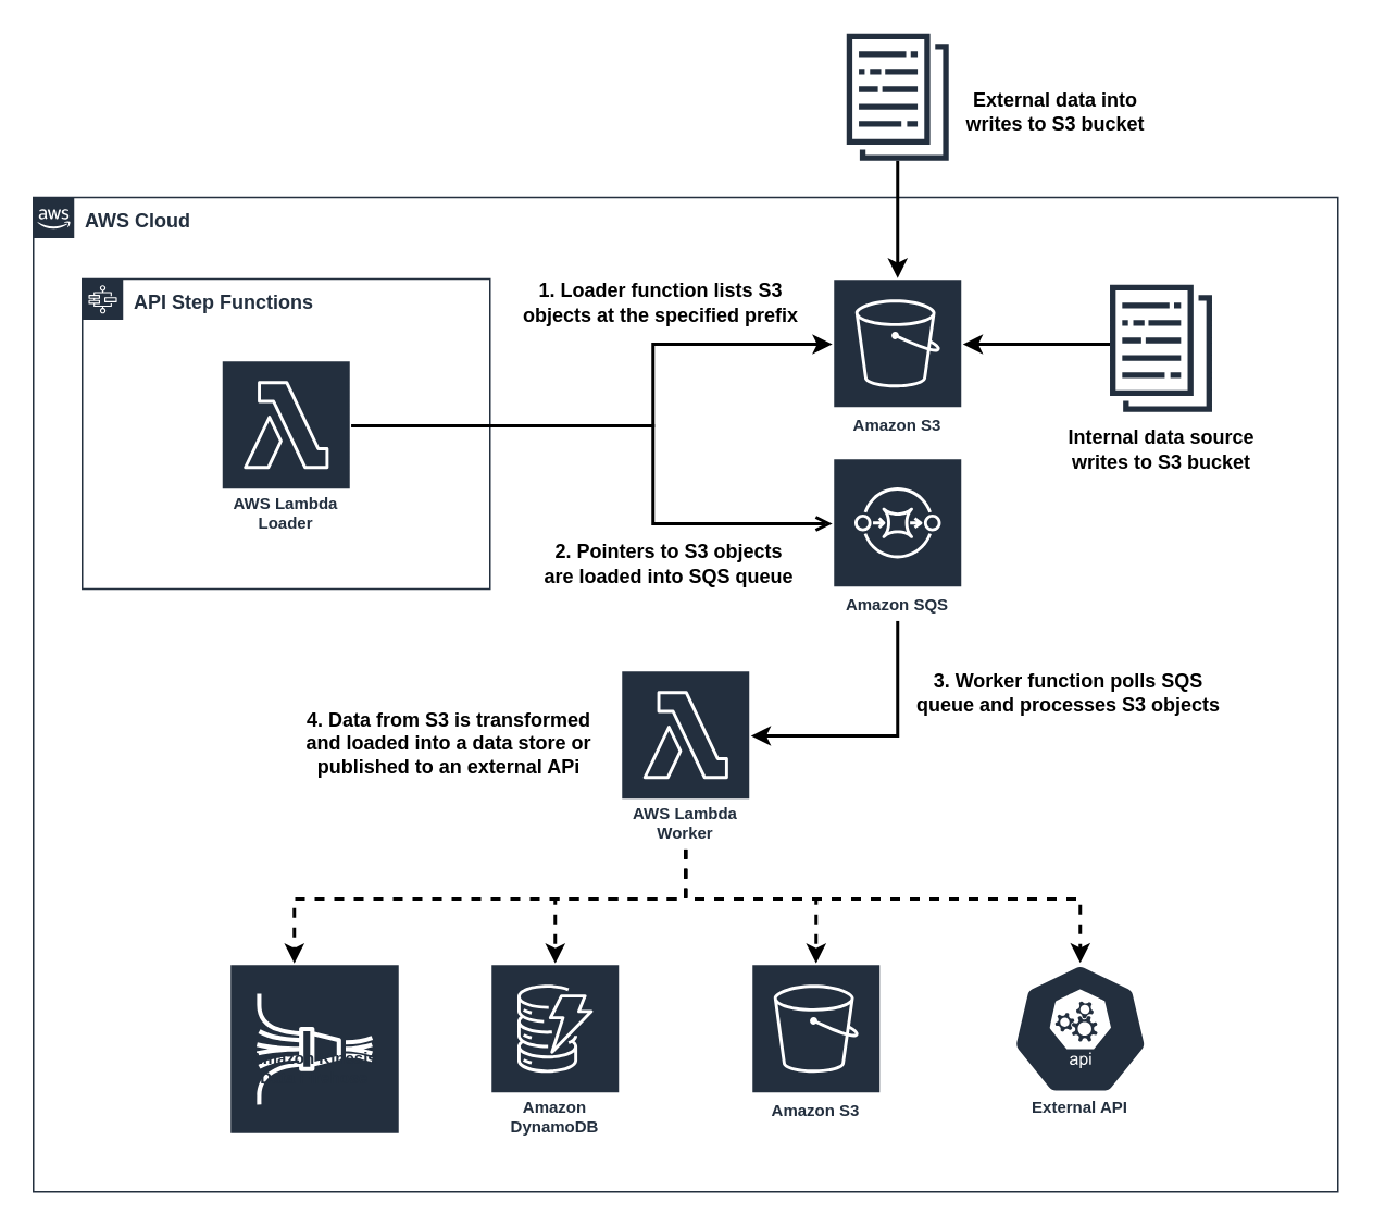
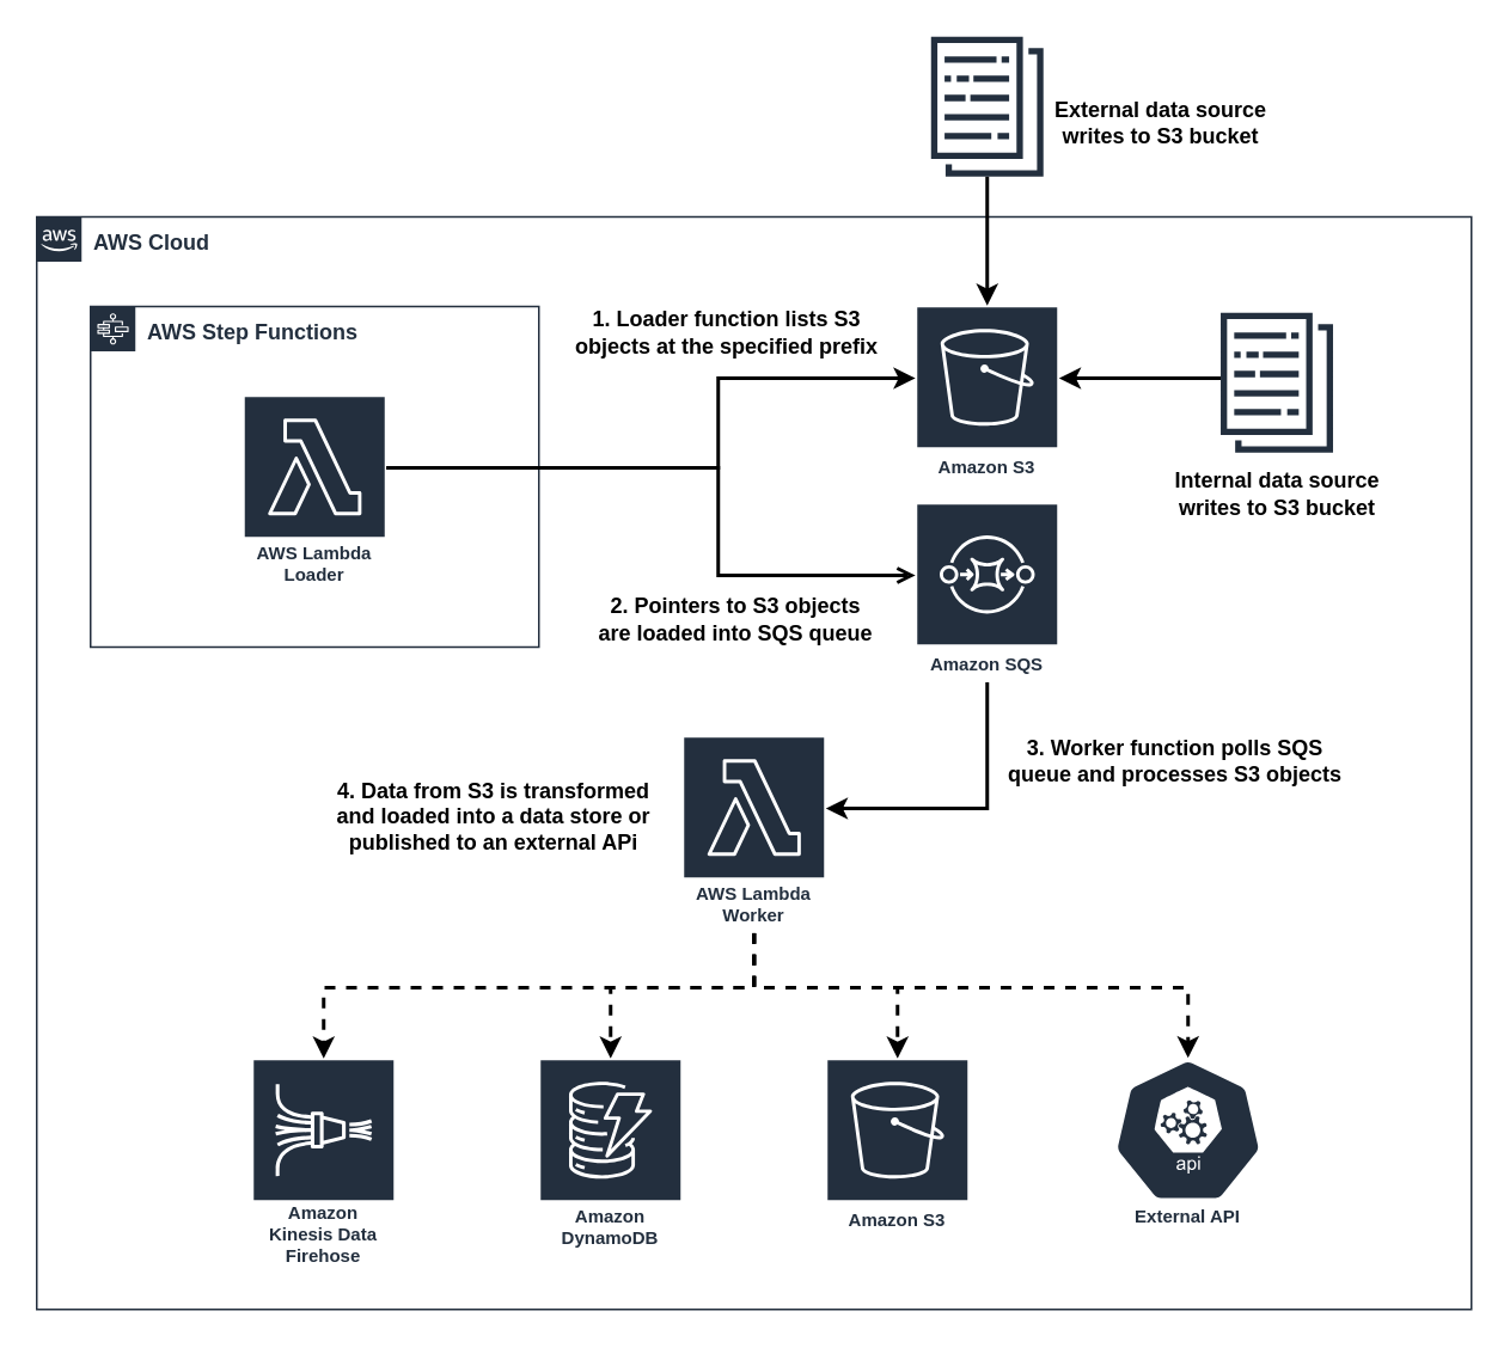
  <mxCell id="0" />
  <mxCell id="1" parent="0" />
  <mxCell id="2" value="&lt;b style=&quot;&quot;&gt;AWS Cloud&lt;/b&gt;" style="points=[[0,0],[0.25,0],[0.5,0],[0.75,0],[1,0],[1,0.25],[1,0.5],[1,0.75],[1,1],[0.75,1],[0.5,1],[0.25,1],[0,1],[0,0.75],[0,0.5],[0,0.25]];outlineConnect=0;gradientColor=none;html=1;whiteSpace=wrap;fontSize=12;fontStyle=0;shape=mxgraph.aws4.group;grIcon=mxgraph.aws4.group_aws_cloud_alt;strokeColor=#232F3E;fillColor=none;verticalAlign=top;align=left;spacingLeft=30;fontColor=#232F3E;dashed=0;labelBackgroundColor=#ffffff;container=1;pointerEvents=0;collapsible=0;recursiveResize=0;" parent="1" vertex="1"><mxGeometry x="20" y="120.5" width="800" height="609.5" as="geometry" /></mxCell>
  <mxCell id="3" value="Amazon S3" style="sketch=0;outlineConnect=0;fontColor=#232F3E;gradientColor=none;strokeColor=#ffffff;fillColor=#232F3E;dashed=0;verticalLabelPosition=middle;verticalAlign=bottom;align=center;html=1;whiteSpace=wrap;fontSize=10;fontStyle=1;spacing=3;shape=mxgraph.aws4.productIcon;prIcon=mxgraph.aws4.s3;" vertex="1" parent="2"><mxGeometry x="490" y="49.5" width="80" height="100" as="geometry" /></mxCell>
- <mxCell id="4" value="Amazon Kinesis Data Firehose" style="sketch=0;outlineConnect=0;fontColor=#232F3E;gradientColor=none;strokeColor=#ffffff;fillColor=#232F3E;dashed=0;verticalLabelPosition=middle;verticalAlign=bottom;align=center;html=1;whiteSpace=wrap;fontSize=10;fontStyle=1;spacing=3;shape=mxgraph.aws4.productIcon;prIcon=mxgraph.aws4.kinesis_data_firehose;" vertex="1" parent="2"><mxGeometry x="120" y="469.5" width="105" height="80" as="geometry" /></mxCell>
- <mxCell id="5" value="&lt;font color=&quot;#232f3e&quot;&gt;&lt;b&gt;API Step Functions&lt;/b&gt;&lt;/font&gt;" style="points=[[0,0],[0.25,0],[0.5,0],[0.75,0],[1,0],[1,0.25],[1,0.5],[1,0.75],[1,1],[0.75,1],[0.5,1],[0.25,1],[0,1],[0,0.75],[0,0.5],[0,0.25]];outlineConnect=0;gradientColor=none;html=1;whiteSpace=wrap;fontSize=12;fontStyle=0;container=1;pointerEvents=0;collapsible=0;recursiveResize=0;shape=mxgraph.aws4.group;grIcon=mxgraph.aws4.group_aws_step_functions_workflow;strokeColor=#232F3E;fillColor=none;verticalAlign=top;align=left;spacingLeft=30;fontColor=#CD2264;dashed=0;" vertex="1" parent="2"><mxGeometry x="30" y="50" width="250" height="190" as="geometry" /></mxCell>
+ <mxCell id="4" value="Amazon Kinesis Data Firehose" style="sketch=0;outlineConnect=0;fontColor=#232F3E;gradientColor=none;strokeColor=#ffffff;fillColor=#232F3E;dashed=0;verticalLabelPosition=middle;verticalAlign=bottom;align=center;html=1;whiteSpace=wrap;fontSize=10;fontStyle=1;spacing=3;shape=mxgraph.aws4.productIcon;prIcon=mxgraph.aws4.kinesis_data_firehose;" vertex="1" parent="2"><mxGeometry x="120" y="469.5" width="80" height="120" as="geometry" /></mxCell>
+ <mxCell id="5" value="&lt;font color=&quot;#232f3e&quot;&gt;&lt;b&gt;AWS Step Functions&lt;/b&gt;&lt;/font&gt;" style="points=[[0,0],[0.25,0],[0.5,0],[0.75,0],[1,0],[1,0.25],[1,0.5],[1,0.75],[1,1],[0.75,1],[0.5,1],[0.25,1],[0,1],[0,0.75],[0,0.5],[0,0.25]];outlineConnect=0;gradientColor=none;html=1;whiteSpace=wrap;fontSize=12;fontStyle=0;container=1;pointerEvents=0;collapsible=0;recursiveResize=0;shape=mxgraph.aws4.group;grIcon=mxgraph.aws4.group_aws_step_functions_workflow;strokeColor=#232F3E;fillColor=none;verticalAlign=top;align=left;spacingLeft=30;fontColor=#CD2264;dashed=0;" vertex="1" parent="2"><mxGeometry x="30" y="50" width="250" height="190" as="geometry" /></mxCell>
  <mxCell id="6" value="AWS Lambda&lt;br&gt;Loader" style="sketch=0;outlineConnect=0;fontColor=#232F3E;gradientColor=none;strokeColor=#ffffff;fillColor=#232F3E;dashed=0;verticalLabelPosition=middle;verticalAlign=bottom;align=center;html=1;whiteSpace=wrap;fontSize=10;fontStyle=1;spacing=3;shape=mxgraph.aws4.productIcon;prIcon=mxgraph.aws4.lambda;" vertex="1" parent="5"><mxGeometry x="85" y="49.5" width="80" height="110" as="geometry" /></mxCell>
  <mxCell id="7" style="edgeStyle=orthogonalEdgeStyle;rounded=0;orthogonalLoop=1;jettySize=auto;html=1;dashed=1;strokeWidth=2;" edge="1" parent="2" source="11" target="26"><mxGeometry relative="1" as="geometry"><Array as="points"><mxPoint x="400" y="430" /><mxPoint x="480" y="430" /></Array></mxGeometry></mxCell>
  <mxCell id="8" style="edgeStyle=orthogonalEdgeStyle;rounded=0;orthogonalLoop=1;jettySize=auto;html=1;dashed=1;strokeWidth=2;" edge="1" parent="2" source="11" target="27"><mxGeometry relative="1" as="geometry"><Array as="points"><mxPoint x="400" y="430" /><mxPoint x="642" y="430" /></Array></mxGeometry></mxCell>
  <mxCell id="9" style="edgeStyle=orthogonalEdgeStyle;rounded=0;orthogonalLoop=1;jettySize=auto;html=1;dashed=1;strokeWidth=2;" edge="1" parent="2" source="11" target="25"><mxGeometry relative="1" as="geometry"><Array as="points"><mxPoint x="400" y="430" /><mxPoint x="320" y="430" /></Array></mxGeometry></mxCell>
  <mxCell id="10" style="edgeStyle=orthogonalEdgeStyle;rounded=0;orthogonalLoop=1;jettySize=auto;html=1;dashed=1;strokeWidth=2;" edge="1" parent="2" source="11" target="4"><mxGeometry relative="1" as="geometry"><Array as="points"><mxPoint x="400" y="430" /><mxPoint x="160" y="430" /></Array></mxGeometry></mxCell>
  <mxCell id="11" value="AWS Lambda&lt;br&gt;Worker" style="sketch=0;outlineConnect=0;fontColor=#232F3E;gradientColor=none;strokeColor=#ffffff;fillColor=#232F3E;dashed=0;verticalLabelPosition=middle;verticalAlign=bottom;align=center;html=1;whiteSpace=wrap;fontSize=10;fontStyle=1;spacing=3;shape=mxgraph.aws4.productIcon;prIcon=mxgraph.aws4.lambda;" vertex="1" parent="2"><mxGeometry x="360" y="289.5" width="80" height="110" as="geometry" /></mxCell>
  <mxCell id="12" style="edgeStyle=orthogonalEdgeStyle;rounded=0;orthogonalLoop=1;jettySize=auto;html=1;strokeWidth=2;" edge="1" parent="2" source="13" target="3"><mxGeometry relative="1" as="geometry"><Array as="points"><mxPoint x="620" y="90" /><mxPoint x="620" y="90" /></Array></mxGeometry></mxCell>
  <mxCell id="13" value="" style="sketch=0;outlineConnect=0;fontColor=#232F3E;gradientColor=none;fillColor=#232F3E;strokeColor=none;dashed=0;verticalLabelPosition=bottom;verticalAlign=top;align=center;html=1;fontSize=12;fontStyle=0;aspect=fixed;pointerEvents=1;shape=mxgraph.aws4.data_set;" vertex="1" parent="2"><mxGeometry x="660" y="53.5" width="63" height="78" as="geometry" /></mxCell>
  <mxCell id="14" style="edgeStyle=orthogonalEdgeStyle;rounded=0;orthogonalLoop=1;jettySize=auto;html=1;strokeWidth=2;" edge="1" parent="2" source="6" target="3"><mxGeometry relative="1" as="geometry"><mxPoint x="470" y="79.5" as="targetPoint" /><Array as="points"><mxPoint x="380" y="140" /><mxPoint x="380" y="90" /></Array></mxGeometry></mxCell>
  <mxCell id="15" value="&lt;b&gt;Internal data source writes to S3 bucket&lt;/b&gt;" style="text;strokeColor=none;align=center;fillColor=none;html=1;verticalAlign=middle;whiteSpace=wrap;rounded=0;" vertex="1" parent="2"><mxGeometry x="626.5" y="139.5" width="130" height="30" as="geometry" /></mxCell>
  <mxCell id="16" value="&lt;b&gt;1. Loader function lists S3 objects at the specified prefix&lt;/b&gt;" style="text;strokeColor=none;align=center;fillColor=none;html=1;verticalAlign=middle;whiteSpace=wrap;rounded=0;" vertex="1" parent="2"><mxGeometry x="295" y="49.5" width="180" height="30" as="geometry" /></mxCell>
  <mxCell id="17" value="&lt;b&gt;2. Pointers to S3 objects are loaded into SQS queue&lt;/b&gt;" style="text;strokeColor=none;align=center;fillColor=none;html=1;verticalAlign=middle;whiteSpace=wrap;rounded=0;" vertex="1" parent="2"><mxGeometry x="310" y="209.5" width="160" height="30" as="geometry" /></mxCell>
  <mxCell id="18" style="edgeStyle=orthogonalEdgeStyle;rounded=0;orthogonalLoop=1;jettySize=auto;html=1;strokeWidth=2;" edge="1" parent="2" source="19" target="11"><mxGeometry relative="1" as="geometry"><Array as="points"><mxPoint x="530" y="330" /></Array></mxGeometry></mxCell>
  <mxCell id="19" value="Amazon SQS" style="sketch=0;outlineConnect=0;fontColor=#232F3E;gradientColor=none;strokeColor=#ffffff;fillColor=#232F3E;dashed=0;verticalLabelPosition=middle;verticalAlign=bottom;align=center;html=1;whiteSpace=wrap;fontSize=10;fontStyle=1;spacing=3;shape=mxgraph.aws4.productIcon;prIcon=mxgraph.aws4.sqs;" vertex="1" parent="2"><mxGeometry x="490" y="159.5" width="80" height="100" as="geometry" /></mxCell>
  <mxCell id="20" style="edgeStyle=orthogonalEdgeStyle;rounded=0;orthogonalLoop=1;jettySize=auto;html=1;strokeWidth=2;endArrow=open;" edge="1" parent="2" source="6" target="19"><mxGeometry relative="1" as="geometry"><Array as="points"><mxPoint x="380" y="140" /><mxPoint x="380" y="200" /></Array></mxGeometry></mxCell>
  <mxCell id="21" style="edgeStyle=orthogonalEdgeStyle;rounded=0;orthogonalLoop=1;jettySize=auto;html=1;exitX=0.5;exitY=1;exitDx=0;exitDy=0;" edge="1" parent="2" source="15" target="15"><mxGeometry relative="1" as="geometry" /></mxCell>
  <mxCell id="22" value="&lt;b&gt;3. Worker function polls SQS queue and processes S3 objects&lt;/b&gt;" style="text;strokeColor=none;align=center;fillColor=none;html=1;verticalAlign=middle;whiteSpace=wrap;rounded=0;" vertex="1" parent="2"><mxGeometry x="540" y="288.5" width="190" height="30" as="geometry" /></mxCell>
  <mxCell id="23" style="edgeStyle=orthogonalEdgeStyle;rounded=0;orthogonalLoop=1;jettySize=auto;html=1;exitX=0.5;exitY=1;exitDx=0;exitDy=0;" edge="1" parent="2" source="22" target="22"><mxGeometry relative="1" as="geometry" /></mxCell>
  <mxCell id="24" style="edgeStyle=orthogonalEdgeStyle;rounded=0;orthogonalLoop=1;jettySize=auto;html=1;exitX=0.5;exitY=1;exitDx=0;exitDy=0;" edge="1" parent="2" source="22" target="22"><mxGeometry relative="1" as="geometry" /></mxCell>
  <mxCell id="25" value="Amazon DynamoDB" style="sketch=0;outlineConnect=0;fontColor=#232F3E;gradientColor=none;strokeColor=#ffffff;fillColor=#232F3E;dashed=0;verticalLabelPosition=middle;verticalAlign=bottom;align=center;html=1;whiteSpace=wrap;fontSize=10;fontStyle=1;spacing=3;shape=mxgraph.aws4.productIcon;prIcon=mxgraph.aws4.dynamodb;" vertex="1" parent="2"><mxGeometry x="280" y="469.5" width="80" height="110" as="geometry" /></mxCell>
  <mxCell id="26" value="Amazon S3" style="sketch=0;outlineConnect=0;fontColor=#232F3E;gradientColor=none;strokeColor=#ffffff;fillColor=#232F3E;dashed=0;verticalLabelPosition=middle;verticalAlign=bottom;align=center;html=1;whiteSpace=wrap;fontSize=10;fontStyle=1;spacing=3;shape=mxgraph.aws4.productIcon;prIcon=mxgraph.aws4.s3;" vertex="1" parent="2"><mxGeometry x="440" y="469.5" width="80" height="100" as="geometry" /></mxCell>
  <mxCell id="27" value="" style="sketch=0;html=1;dashed=0;whitespace=wrap;fillColor=#232F3E;strokeColor=#ffffff;points=[[0.005,0.63,0],[0.1,0.2,0],[0.9,0.2,0],[0.5,0,0],[0.995,0.63,0],[0.72,0.99,0],[0.5,1,0],[0.28,0.99,0]];verticalLabelPosition=bottom;align=center;verticalAlign=top;shape=mxgraph.kubernetes.icon;prIcon=api" vertex="1" parent="2"><mxGeometry x="600" y="469.25" width="84" height="80.5" as="geometry" /></mxCell>
  <mxCell id="28" value="&lt;b&gt;4. Data from S3 is transformed and loaded into a data store or published to an external APi&lt;/b&gt;" style="text;strokeColor=none;align=center;fillColor=none;html=1;verticalAlign=middle;whiteSpace=wrap;rounded=0;" vertex="1" parent="2"><mxGeometry x="160" y="319.5" width="190" height="30" as="geometry" /></mxCell>
  <mxCell id="29" value="&lt;b&gt;&lt;font color=&quot;#232f3e&quot; style=&quot;font-size: 10px;&quot;&gt;External API&lt;/font&gt;&lt;/b&gt;" style="text;strokeColor=none;align=center;fillColor=none;html=1;verticalAlign=middle;whiteSpace=wrap;rounded=0;" vertex="1" parent="2"><mxGeometry x="597" y="542.5" width="90" height="30" as="geometry" /></mxCell>
  <mxCell id="30" style="edgeStyle=orthogonalEdgeStyle;rounded=0;orthogonalLoop=1;jettySize=auto;html=1;strokeWidth=2;" edge="1" parent="1" source="31" target="3"><mxGeometry relative="1" as="geometry" /></mxCell>
  <mxCell id="31" value="" style="sketch=0;outlineConnect=0;fontColor=#232F3E;gradientColor=none;fillColor=#232F3E;strokeColor=none;dashed=0;verticalLabelPosition=bottom;verticalAlign=top;align=center;html=1;fontSize=12;fontStyle=0;aspect=fixed;pointerEvents=1;shape=mxgraph.aws4.data_set;" vertex="1" parent="1"><mxGeometry x="518.5" y="20" width="63" height="78" as="geometry" /></mxCell>
- <mxCell id="32" value="&lt;b&gt;External data into writes to S3 bucket&lt;/b&gt;" style="text;strokeColor=none;align=center;fillColor=none;html=1;verticalAlign=middle;whiteSpace=wrap;rounded=0;" vertex="1" parent="1"><mxGeometry x="581.5" y="53" width="130" height="30" as="geometry" /></mxCell>
+ <mxCell id="32" value="&lt;b&gt;External data source writes to S3 bucket&lt;/b&gt;" style="text;strokeColor=none;align=center;fillColor=none;html=1;verticalAlign=middle;whiteSpace=wrap;rounded=0;" vertex="1" parent="1"><mxGeometry x="581.5" y="53" width="130" height="30" as="geometry" /></mxCell>
